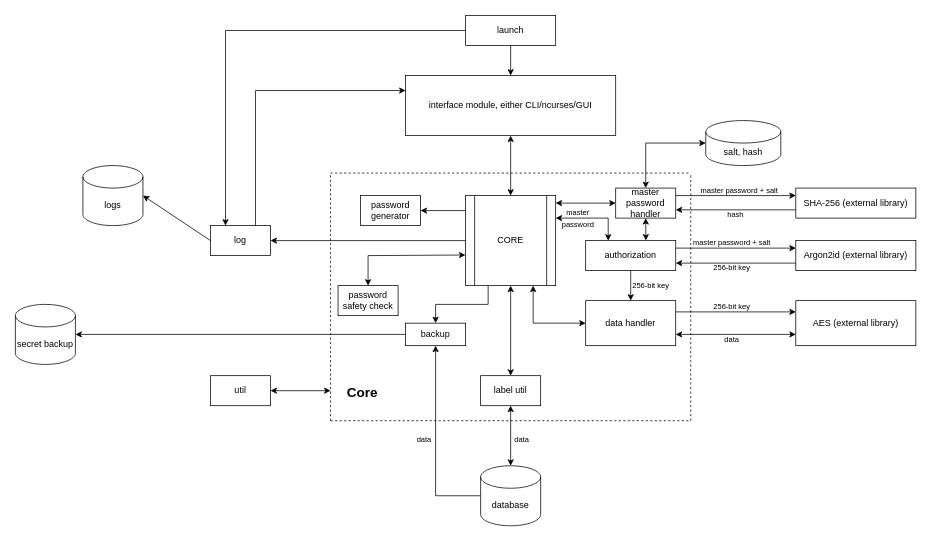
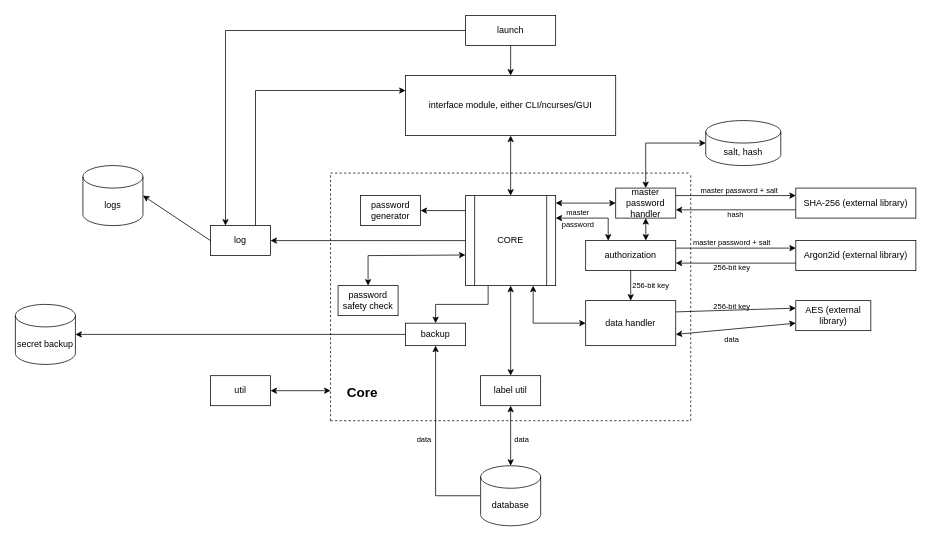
  <mxCell id="0" />
  <mxCell id="1" parent="0" />
  <mxCell id="2" style="edgeStyle=orthogonalEdgeStyle;rounded=0;orthogonalLoop=1;jettySize=auto;html=1;entryX=0.25;entryY=0;entryDx=0;entryDy=0;" edge="1" parent="1" source="3" target="13"><mxGeometry relative="1" as="geometry" /></mxCell>
  <mxCell id="3" value="launch" style="rounded=0;whiteSpace=wrap;html=1;" vertex="1" parent="1"><mxGeometry x="620" y="20" width="120" height="40" as="geometry" /></mxCell>
  <mxCell id="4" value="interface module, either CLI/ncurses/GUI" style="rounded=0;whiteSpace=wrap;html=1;" vertex="1" parent="1"><mxGeometry x="540" y="100" width="280" height="80" as="geometry" /></mxCell>
  <mxCell id="5" value="authorization" style="rounded=0;whiteSpace=wrap;html=1;" vertex="1" parent="1"><mxGeometry x="780" y="320" width="120" height="40" as="geometry" /></mxCell>
  <mxCell id="6" value="Argon2id (external library)" style="rounded=0;whiteSpace=wrap;html=1;" vertex="1" parent="1"><mxGeometry x="1060" y="320" width="160" height="40" as="geometry" /></mxCell>
  <mxCell id="7" value="" style="endArrow=classic;html=1;rounded=0;exitX=0.5;exitY=1;exitDx=0;exitDy=0;" edge="1" parent="1" source="3"><mxGeometry width="50" height="50" relative="1" as="geometry"><mxPoint x="760" y="260" as="sourcePoint" /><mxPoint x="680" y="100" as="targetPoint" /></mxGeometry></mxCell>
  <mxCell id="8" value="" style="endArrow=classic;html=1;rounded=0;exitX=1;exitY=0.25;exitDx=0;exitDy=0;entryX=0;entryY=0.25;entryDx=0;entryDy=0;" edge="1" parent="1" source="5" target="6"><mxGeometry width="50" height="50" relative="1" as="geometry"><mxPoint x="760" y="260" as="sourcePoint" /><mxPoint x="810" y="210" as="targetPoint" /></mxGeometry></mxCell>
  <mxCell id="9" value="" style="endArrow=classic;html=1;rounded=0;exitX=0;exitY=0.75;exitDx=0;exitDy=0;entryX=1;entryY=0.75;entryDx=0;entryDy=0;" edge="1" parent="1" source="6" target="5"><mxGeometry width="50" height="50" relative="1" as="geometry"><mxPoint x="770" y="270" as="sourcePoint" /><mxPoint x="820" y="220" as="targetPoint" /></mxGeometry></mxCell>
  <mxCell id="10" value="&lt;font style=&quot;font-size: 10px;&quot;&gt;master password + salt&lt;/font&gt;" style="text;html=1;align=center;verticalAlign=middle;whiteSpace=wrap;rounded=0;" vertex="1" parent="1"><mxGeometry x="920" y="313" width="110" height="20" as="geometry" /></mxCell>
  <mxCell id="11" value="&lt;font style=&quot;font-size: 10px;&quot;&gt;256-bit&amp;nbsp;&lt;span style=&quot;background-color: initial;&quot;&gt;key&lt;/span&gt;&lt;/font&gt;" style="text;html=1;align=center;verticalAlign=middle;whiteSpace=wrap;rounded=0;" vertex="1" parent="1"><mxGeometry x="940" y="336" width="70" height="40" as="geometry" /></mxCell>
  <mxCell id="12" style="edgeStyle=orthogonalEdgeStyle;rounded=0;orthogonalLoop=1;jettySize=auto;html=1;entryX=0;entryY=0.25;entryDx=0;entryDy=0;exitX=0.75;exitY=0;exitDx=0;exitDy=0;" edge="1" parent="1" source="13" target="4"><mxGeometry relative="1" as="geometry" /></mxCell>
  <mxCell id="13" value="log" style="rounded=0;whiteSpace=wrap;html=1;" vertex="1" parent="1"><mxGeometry x="280" y="300" width="80" height="40" as="geometry" /></mxCell>
- <mxCell id="14" value="AES (external library)" style="rounded=0;whiteSpace=wrap;html=1;" vertex="1" parent="1"><mxGeometry x="1060" y="400" width="160" height="60" as="geometry" /></mxCell>
+ <mxCell id="14" value="AES (external library)" style="rounded=0;whiteSpace=wrap;html=1;" vertex="1" parent="1"><mxGeometry x="1060" y="400" width="100" height="40" as="geometry" /></mxCell>
  <mxCell id="15" value="password generator" style="rounded=0;whiteSpace=wrap;html=1;" vertex="1" parent="1"><mxGeometry x="480" y="260" width="80" height="40" as="geometry" /></mxCell>
  <mxCell id="16" value="" style="endArrow=none;html=1;rounded=0;" edge="1" parent="1"><mxGeometry width="50" height="50" relative="1" as="geometry"><mxPoint x="680" y="200" as="sourcePoint" /><mxPoint x="680" y="200" as="targetPoint" /></mxGeometry></mxCell>
  <mxCell id="17" value="" style="endArrow=classic;html=1;rounded=0;entryX=1;entryY=0.5;entryDx=0;entryDy=0;exitX=0;exitY=0.5;exitDx=0;exitDy=0;" edge="1" parent="1" source="35" target="13"><mxGeometry width="50" height="50" relative="1" as="geometry"><mxPoint x="500" y="140" as="sourcePoint" /><mxPoint x="360" y="100" as="targetPoint" /></mxGeometry></mxCell>
  <mxCell id="18" value="label util" style="rounded=0;whiteSpace=wrap;html=1;" vertex="1" parent="1"><mxGeometry x="640" y="500" width="80" height="40" as="geometry" /></mxCell>
  <mxCell id="19" value="" style="endArrow=none;dashed=1;html=1;rounded=0;" edge="1" parent="1"><mxGeometry width="50" height="50" relative="1" as="geometry"><mxPoint x="920" y="560" as="sourcePoint" /><mxPoint x="920" y="230" as="targetPoint" /></mxGeometry></mxCell>
  <mxCell id="20" value="" style="endArrow=none;dashed=1;html=1;rounded=0;" edge="1" parent="1"><mxGeometry width="50" height="50" relative="1" as="geometry"><mxPoint x="440" y="230" as="sourcePoint" /><mxPoint x="920" y="230" as="targetPoint" /></mxGeometry></mxCell>
  <mxCell id="21" value="&lt;h1 style=&quot;margin-top: 0px;&quot;&gt;&lt;font style=&quot;font-size: 18px;&quot;&gt;Core&lt;/font&gt;&lt;/h1&gt;" style="text;html=1;whiteSpace=wrap;overflow=hidden;rounded=0;" vertex="1" parent="1"><mxGeometry x="460" y="500" width="50" height="40" as="geometry" /></mxCell>
  <mxCell id="22" value="" style="endArrow=classic;html=1;rounded=0;entryX=0;entryY=0.25;entryDx=0;entryDy=0;exitX=1;exitY=0.25;exitDx=0;exitDy=0;" edge="1" parent="1" source="36" target="14"><mxGeometry width="50" height="50" relative="1" as="geometry"><mxPoint x="740" y="410" as="sourcePoint" /><mxPoint x="930" y="390" as="targetPoint" /></mxGeometry></mxCell>
  <mxCell id="23" value="&lt;font style=&quot;font-size: 10px;&quot;&gt;256-bit&amp;nbsp;&lt;span style=&quot;background-color: initial;&quot;&gt;key&lt;/span&gt;&lt;/font&gt;" style="text;html=1;align=center;verticalAlign=middle;whiteSpace=wrap;rounded=0;" vertex="1" parent="1"><mxGeometry x="930" y="398" width="90" height="20" as="geometry" /></mxCell>
  <mxCell id="24" value="&lt;font style=&quot;font-size: 10px;&quot;&gt;data&lt;/font&gt;" style="text;html=1;align=center;verticalAlign=middle;whiteSpace=wrap;rounded=0;" vertex="1" parent="1"><mxGeometry x="960" y="446" width="30" height="10" as="geometry" /></mxCell>
  <mxCell id="25" style="edgeStyle=orthogonalEdgeStyle;rounded=0;orthogonalLoop=1;jettySize=auto;html=1;entryX=0.5;entryY=1;entryDx=0;entryDy=0;exitX=0;exitY=0.5;exitDx=0;exitDy=0;exitPerimeter=0;" edge="1" parent="1" source="26" target="42"><mxGeometry relative="1" as="geometry" /></mxCell>
  <mxCell id="26" value="database" style="shape=cylinder3;whiteSpace=wrap;html=1;boundedLbl=1;backgroundOutline=1;size=15;" vertex="1" parent="1"><mxGeometry x="640" y="620" width="80" height="80" as="geometry" /></mxCell>
  <mxCell id="27" value="&lt;font style=&quot;font-size: 10px;&quot;&gt;data&lt;/font&gt;" style="text;html=1;align=center;verticalAlign=middle;whiteSpace=wrap;rounded=0;" vertex="1" parent="1"><mxGeometry x="680" y="580" width="30" height="10" as="geometry" /></mxCell>
  <mxCell id="28" value="logs" style="shape=cylinder3;whiteSpace=wrap;html=1;boundedLbl=1;backgroundOutline=1;size=15;" vertex="1" parent="1"><mxGeometry x="110" y="220" width="80" height="80" as="geometry" /></mxCell>
  <mxCell id="29" value="" style="endArrow=none;dashed=1;html=1;rounded=0;" edge="1" parent="1"><mxGeometry width="50" height="50" relative="1" as="geometry"><mxPoint x="440" y="560" as="sourcePoint" /><mxPoint x="440" y="230" as="targetPoint" /></mxGeometry></mxCell>
  <mxCell id="30" value="" style="endArrow=none;dashed=1;html=1;rounded=0;" edge="1" parent="1"><mxGeometry width="50" height="50" relative="1" as="geometry"><mxPoint x="440" y="560" as="sourcePoint" /><mxPoint x="920" y="560" as="targetPoint" /></mxGeometry></mxCell>
  <mxCell id="31" value="" style="endArrow=classic;html=1;rounded=0;exitX=0;exitY=0.5;exitDx=0;exitDy=0;entryX=1;entryY=0.5;entryDx=0;entryDy=0;" edge="1" parent="1" target="15"><mxGeometry width="50" height="50" relative="1" as="geometry"><mxPoint x="620" y="280" as="sourcePoint" /><mxPoint x="630" y="230" as="targetPoint" /></mxGeometry></mxCell>
  <mxCell id="32" value="" style="endArrow=classic;html=1;rounded=0;entryX=1;entryY=0.5;entryDx=0;entryDy=0;entryPerimeter=0;exitX=0;exitY=0.5;exitDx=0;exitDy=0;" edge="1" parent="1" source="13" target="28"><mxGeometry width="50" height="50" relative="1" as="geometry"><mxPoint x="410" y="240" as="sourcePoint" /><mxPoint x="460" y="190" as="targetPoint" /></mxGeometry></mxCell>
  <mxCell id="33" value="util" style="rounded=0;whiteSpace=wrap;html=1;" vertex="1" parent="1"><mxGeometry x="280" y="500" width="80" height="40" as="geometry" /></mxCell>
  <mxCell id="34" style="edgeStyle=orthogonalEdgeStyle;rounded=0;orthogonalLoop=1;jettySize=auto;html=1;entryX=0.5;entryY=0;entryDx=0;entryDy=0;exitX=0.25;exitY=1;exitDx=0;exitDy=0;" edge="1" parent="1" source="35" target="42"><mxGeometry relative="1" as="geometry" /></mxCell>
  <mxCell id="35" value="CORE" style="shape=process;whiteSpace=wrap;html=1;backgroundOutline=1;" vertex="1" parent="1"><mxGeometry x="620" y="260" width="120" height="120" as="geometry" /></mxCell>
  <mxCell id="36" value="data handler" style="rounded=0;whiteSpace=wrap;html=1;" vertex="1" parent="1"><mxGeometry x="780" y="400" width="120" height="60" as="geometry" /></mxCell>
  <mxCell id="37" value="&lt;font style=&quot;font-size: 10px;&quot;&gt;master password&lt;/font&gt;" style="text;html=1;align=center;verticalAlign=middle;whiteSpace=wrap;rounded=0;" vertex="1" parent="1"><mxGeometry x="740" y="280" width="60" height="20" as="geometry" /></mxCell>
  <mxCell id="38" value="master password handler" style="rounded=0;whiteSpace=wrap;html=1;" vertex="1" parent="1"><mxGeometry x="820" y="250" width="80" height="40" as="geometry" /></mxCell>
  <mxCell id="39" value="salt, hash" style="shape=cylinder3;whiteSpace=wrap;html=1;boundedLbl=1;backgroundOutline=1;size=15;" vertex="1" parent="1"><mxGeometry x="940" y="160" width="100" height="60" as="geometry" /></mxCell>
  <mxCell id="40" value="&lt;div&gt;password safety check&lt;/div&gt;" style="rounded=0;whiteSpace=wrap;html=1;" vertex="1" parent="1"><mxGeometry x="450" y="380" width="80" height="40" as="geometry" /></mxCell>
  <mxCell id="41" value="" style="edgeStyle=orthogonalEdgeStyle;rounded=0;orthogonalLoop=1;jettySize=auto;html=1;entryX=1;entryY=0.5;entryDx=0;entryDy=0;entryPerimeter=0;" edge="1" parent="1" source="42" target="43"><mxGeometry relative="1" as="geometry" /></mxCell>
  <mxCell id="42" value="backup" style="rounded=0;whiteSpace=wrap;html=1;" vertex="1" parent="1"><mxGeometry x="540" y="430" width="80" height="30" as="geometry" /></mxCell>
  <mxCell id="43" value="secret backup" style="shape=cylinder3;whiteSpace=wrap;html=1;boundedLbl=1;backgroundOutline=1;size=15;" vertex="1" parent="1"><mxGeometry x="20" y="405" width="80" height="80" as="geometry" /></mxCell>
  <mxCell id="44" value="" style="endArrow=classic;startArrow=classic;html=1;rounded=0;entryX=1;entryY=0.75;entryDx=0;entryDy=0;exitX=0;exitY=0.75;exitDx=0;exitDy=0;" edge="1" parent="1" source="14" target="36"><mxGeometry width="50" height="50" relative="1" as="geometry"><mxPoint x="750" y="460" as="sourcePoint" /><mxPoint x="800" y="410" as="targetPoint" /></mxGeometry></mxCell>
  <mxCell id="45" value="" style="endArrow=classic;startArrow=classic;html=1;rounded=0;entryX=0.5;entryY=1;entryDx=0;entryDy=0;exitX=0.668;exitY=-0.004;exitDx=0;exitDy=0;exitPerimeter=0;" edge="1" parent="1" source="5" target="38"><mxGeometry width="50" height="50" relative="1" as="geometry"><mxPoint x="810" y="330" as="sourcePoint" /><mxPoint x="860" y="280" as="targetPoint" /></mxGeometry></mxCell>
  <mxCell id="46" value="" style="endArrow=classic;html=1;rounded=0;exitX=0.5;exitY=1;exitDx=0;exitDy=0;entryX=0.5;entryY=0;entryDx=0;entryDy=0;" edge="1" parent="1" source="5" target="36"><mxGeometry width="50" height="50" relative="1" as="geometry"><mxPoint x="710" y="410" as="sourcePoint" /><mxPoint x="760" y="360" as="targetPoint" /></mxGeometry></mxCell>
  <mxCell id="47" value="&lt;font style=&quot;font-size: 10px;&quot;&gt;256-bit&amp;nbsp;&lt;span style=&quot;background-color: initial;&quot;&gt;key&lt;/span&gt;&lt;/font&gt;" style="text;html=1;align=center;verticalAlign=middle;whiteSpace=wrap;rounded=0;" vertex="1" parent="1"><mxGeometry x="832" y="360" width="70" height="40" as="geometry" /></mxCell>
  <mxCell id="48" value="" style="endArrow=classic;html=1;rounded=0;entryX=0.75;entryY=1;entryDx=0;entryDy=0;" edge="1" parent="1" target="35"><mxGeometry width="50" height="50" relative="1" as="geometry"><mxPoint x="710" y="430" as="sourcePoint" /><mxPoint x="810" y="360" as="targetPoint" /></mxGeometry></mxCell>
  <mxCell id="49" value="" style="endArrow=classic;html=1;rounded=0;entryX=0;entryY=0.5;entryDx=0;entryDy=0;" edge="1" parent="1" target="36"><mxGeometry width="50" height="50" relative="1" as="geometry"><mxPoint x="710" y="430" as="sourcePoint" /><mxPoint x="810" y="360" as="targetPoint" /></mxGeometry></mxCell>
  <mxCell id="50" value="" style="endArrow=classic;startArrow=classic;html=1;rounded=0;entryX=0.5;entryY=1;entryDx=0;entryDy=0;exitX=0.5;exitY=0;exitDx=0;exitDy=0;" edge="1" parent="1" source="18" target="35"><mxGeometry width="50" height="50" relative="1" as="geometry"><mxPoint x="760" y="450" as="sourcePoint" /><mxPoint x="810" y="400" as="targetPoint" /></mxGeometry></mxCell>
  <mxCell id="51" value="" style="endArrow=classic;startArrow=classic;html=1;rounded=0;entryX=0.5;entryY=1;entryDx=0;entryDy=0;exitX=0.5;exitY=0;exitDx=0;exitDy=0;exitPerimeter=0;" edge="1" parent="1" source="26" target="18"><mxGeometry width="50" height="50" relative="1" as="geometry"><mxPoint x="620" y="540" as="sourcePoint" /><mxPoint x="670" y="490" as="targetPoint" /></mxGeometry></mxCell>
  <mxCell id="52" value="" style="endArrow=classic;startArrow=classic;html=1;rounded=0;exitX=1;exitY=0.5;exitDx=0;exitDy=0;" edge="1" parent="1" source="33"><mxGeometry width="50" height="50" relative="1" as="geometry"><mxPoint x="460" y="530" as="sourcePoint" /><mxPoint x="440" y="520" as="targetPoint" /></mxGeometry></mxCell>
  <mxCell id="53" value="" style="endArrow=classic;html=1;rounded=0;entryX=-0.002;entryY=0.66;entryDx=0;entryDy=0;entryPerimeter=0;" edge="1" parent="1" target="35"><mxGeometry width="50" height="50" relative="1" as="geometry"><mxPoint x="490" y="340" as="sourcePoint" /><mxPoint x="600" y="340" as="targetPoint" /></mxGeometry></mxCell>
  <mxCell id="54" value="" style="endArrow=classic;html=1;rounded=0;entryX=0.5;entryY=0;entryDx=0;entryDy=0;" edge="1" parent="1" target="40"><mxGeometry width="50" height="50" relative="1" as="geometry"><mxPoint x="490" y="340" as="sourcePoint" /><mxPoint x="600" y="340" as="targetPoint" /></mxGeometry></mxCell>
  <mxCell id="55" value="" style="endArrow=classic;startArrow=classic;html=1;rounded=0;entryX=0.5;entryY=1;entryDx=0;entryDy=0;exitX=0.5;exitY=0;exitDx=0;exitDy=0;" edge="1" parent="1" target="4"><mxGeometry width="50" height="50" relative="1" as="geometry"><mxPoint x="680" y="260" as="sourcePoint" /><mxPoint x="700" y="200" as="targetPoint" /></mxGeometry></mxCell>
  <mxCell id="56" value="&lt;font style=&quot;font-size: 10px;&quot;&gt;data&lt;/font&gt;" style="text;html=1;align=center;verticalAlign=middle;whiteSpace=wrap;rounded=0;" vertex="1" parent="1"><mxGeometry x="550" y="580" width="30" height="10" as="geometry" /></mxCell>
  <mxCell id="57" value="SHA-256 (external library)" style="rounded=0;whiteSpace=wrap;html=1;" vertex="1" parent="1"><mxGeometry x="1060" y="250" width="160" height="40" as="geometry" /></mxCell>
  <mxCell id="58" value="" style="endArrow=classic;html=1;rounded=0;entryX=0;entryY=0.5;entryDx=0;entryDy=0;entryPerimeter=0;" edge="1" parent="1" target="39"><mxGeometry width="50" height="50" relative="1" as="geometry"><mxPoint x="860" y="190" as="sourcePoint" /><mxPoint x="890" y="240" as="targetPoint" /></mxGeometry></mxCell>
  <mxCell id="59" value="" style="endArrow=classic;html=1;rounded=0;entryX=0.5;entryY=0;entryDx=0;entryDy=0;" edge="1" parent="1" target="38"><mxGeometry width="50" height="50" relative="1" as="geometry"><mxPoint x="860" y="190" as="sourcePoint" /><mxPoint x="890" y="240" as="targetPoint" /></mxGeometry></mxCell>
  <mxCell id="60" value="&lt;font style=&quot;font-size: 10px;&quot;&gt;master password + salt&lt;/font&gt;" style="text;html=1;align=center;verticalAlign=middle;whiteSpace=wrap;rounded=0;" vertex="1" parent="1"><mxGeometry x="930" y="243" width="110" height="20" as="geometry" /></mxCell>
  <mxCell id="61" value="" style="endArrow=classic;html=1;rounded=0;exitX=1;exitY=0.25;exitDx=0;exitDy=0;entryX=0;entryY=0.25;entryDx=0;entryDy=0;" edge="1" parent="1"><mxGeometry width="50" height="50" relative="1" as="geometry"><mxPoint x="900" y="260" as="sourcePoint" /><mxPoint x="1060" y="260" as="targetPoint" /></mxGeometry></mxCell>
  <mxCell id="62" value="" style="endArrow=classic;html=1;rounded=0;exitX=0;exitY=0.75;exitDx=0;exitDy=0;entryX=1;entryY=0.75;entryDx=0;entryDy=0;" edge="1" parent="1"><mxGeometry width="50" height="50" relative="1" as="geometry"><mxPoint x="1060" y="279" as="sourcePoint" /><mxPoint x="900" y="279" as="targetPoint" /></mxGeometry></mxCell>
  <mxCell id="63" value="&lt;font style=&quot;font-size: 10px;&quot;&gt;hash&lt;/font&gt;" style="text;html=1;align=center;verticalAlign=middle;whiteSpace=wrap;rounded=0;" vertex="1" parent="1"><mxGeometry x="950" y="270" width="60" height="30" as="geometry" /></mxCell>
  <mxCell id="64" value="" style="endArrow=classic;html=1;rounded=0;entryX=0.25;entryY=0;entryDx=0;entryDy=0;" edge="1" parent="1" target="5"><mxGeometry width="50" height="50" relative="1" as="geometry"><mxPoint x="810" y="290" as="sourcePoint" /><mxPoint x="820" y="300" as="targetPoint" /></mxGeometry></mxCell>
  <mxCell id="65" value="" style="endArrow=classic;html=1;rounded=0;entryX=0;entryY=0.5;entryDx=0;entryDy=0;" edge="1" parent="1" target="37"><mxGeometry width="50" height="50" relative="1" as="geometry"><mxPoint x="810" y="290" as="sourcePoint" /><mxPoint x="820" y="300" as="targetPoint" /></mxGeometry></mxCell>
  <mxCell id="66" value="" style="endArrow=classic;startArrow=classic;html=1;rounded=0;entryX=0;entryY=0.5;entryDx=0;entryDy=0;exitX=1;exitY=0.25;exitDx=0;exitDy=0;" edge="1" parent="1" target="38"><mxGeometry width="50" height="50" relative="1" as="geometry"><mxPoint x="740" y="270" as="sourcePoint" /><mxPoint x="730" y="280" as="targetPoint" /></mxGeometry></mxCell>
